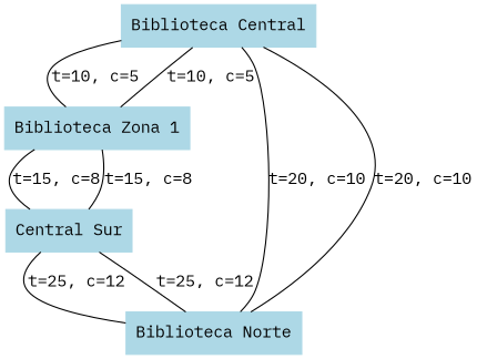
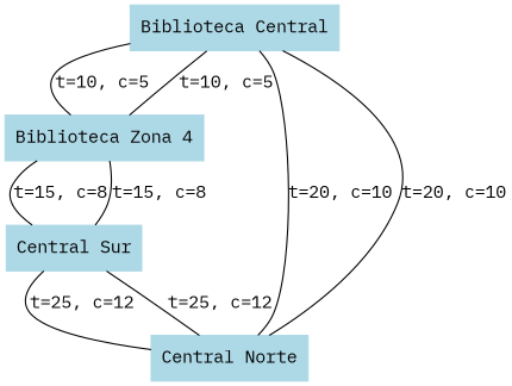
  graph {
    fontname="IBM Plex Mono"
    node [color=lightblue fontname="IBM Plex Mono" shape=box style=filled]
    edge [fontname="IBM Plex Mono"]
    "Biblioteca Central"
-   "Biblioteca Zona 1"
-   "Biblioteca Norte"
+   "Biblioteca Zona 1" [label="Biblioteca Zona 4"]
+   "Biblioteca Norte" [label="Central Norte"]
    n4 [label="Central Sur"]
    "Biblioteca Central" -- "Biblioteca Zona 1" [label="t=10, c=5"]
    "Biblioteca Central" -- "Biblioteca Norte" [label="t=20, c=10"]
    "Biblioteca Zona 1" -- "Biblioteca Central" [label="t=10, c=5"]
    "Biblioteca Zona 1" -- n4 [label="t=15, c=8"]
    "Biblioteca Norte" -- "Biblioteca Central" [label="t=20, c=10"]
    "Biblioteca Norte" -- n4 [label="t=25, c=12"]
    n4 -- "Biblioteca Zona 1" [label="t=15, c=8"]
    n4 -- "Biblioteca Norte" [label="t=25, c=12"]
  }
